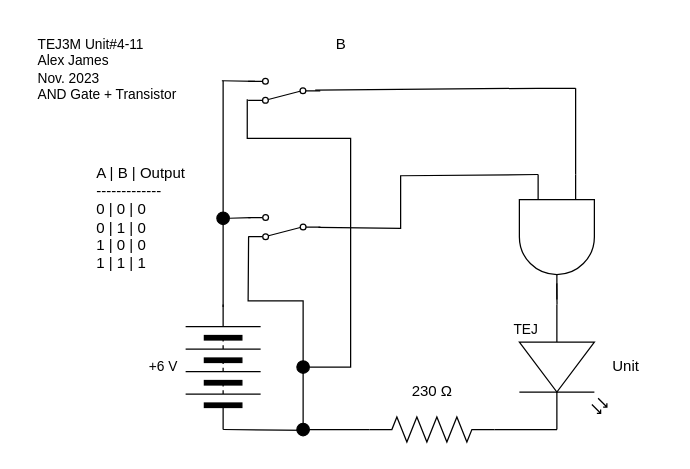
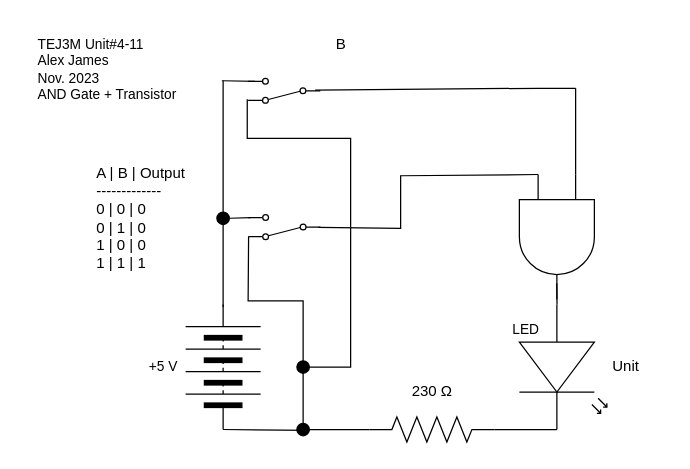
  <mxCell id="0" />
  <mxCell id="1" parent="0" />
  <mxCell id="2" style="edgeStyle=none;html=1;exitX=0;exitY=0.25;exitDx=0;exitDy=0;exitPerimeter=0;endArrow=none;endFill=0;rounded=0;" parent="1" source="24" edge="1"><mxGeometry relative="1" as="geometry"><mxPoint x="460" y="70" as="targetPoint" /><mxPoint x="430" y="139" as="sourcePoint" /></mxGeometry></mxCell>
  <mxCell id="3" style="edgeStyle=none;shape=connector;rounded=0;html=1;exitX=0.871;exitY=0.501;exitDx=0;exitDy=0;exitPerimeter=0;entryX=0;entryY=0.57;entryDx=0;entryDy=0;entryPerimeter=0;labelBackgroundColor=default;strokeColor=default;fontFamily=Helvetica;fontSize=11;fontColor=default;endArrow=none;endFill=0;" parent="1" source="24" target="7" edge="1"><mxGeometry relative="1" as="geometry"><mxPoint x="439.955" y="226.5" as="sourcePoint" /></mxGeometry></mxCell>
  <mxCell id="4" value="" style="pointerEvents=1;verticalLabelPosition=bottom;shadow=0;dashed=0;align=center;html=1;verticalAlign=top;shape=mxgraph.electrical.miscellaneous.batteryStack;rotation=-90;" parent="1" vertex="1"><mxGeometry x="128" y="263" width="100" height="60" as="geometry" /></mxCell>
  <mxCell id="5" style="edgeStyle=none;shape=connector;rounded=0;html=1;exitX=1;exitY=0.57;exitDx=0;exitDy=0;exitPerimeter=0;entryX=0;entryY=0.5;entryDx=0;entryDy=0;labelBackgroundColor=default;strokeColor=default;fontFamily=Helvetica;fontSize=11;fontColor=default;endArrow=none;endFill=0;startArrow=none;" parent="1" source="11" target="4" edge="1"><mxGeometry relative="1" as="geometry" /></mxCell>
  <mxCell id="6" style="edgeStyle=none;rounded=0;html=1;exitX=1;exitY=0.57;exitDx=0;exitDy=0;exitPerimeter=0;entryX=1;entryY=0.5;entryDx=0;entryDy=0;entryPerimeter=0;endArrow=none;endFill=0;" parent="1" source="7" target="28" edge="1"><mxGeometry relative="1" as="geometry" /></mxCell>
  <mxCell id="7" value="" style="verticalLabelPosition=bottom;shadow=0;dashed=0;align=center;html=1;verticalAlign=top;shape=mxgraph.electrical.opto_electronics.led_2;pointerEvents=1;rotation=90;" parent="1" vertex="1"><mxGeometry x="400" y="258" width="100" height="70" as="geometry" /></mxCell>
  <mxCell id="8" value="&lt;div style=&quot;text-align: left;&quot;&gt;&lt;span style=&quot;background-color: initial;&quot;&gt;TEJ3M Unit#4-11&lt;/span&gt;&lt;/div&gt;&lt;div style=&quot;text-align: left;&quot;&gt;&lt;span style=&quot;background-color: initial;&quot;&gt;Alex James&lt;/span&gt;&lt;/div&gt;&lt;div style=&quot;text-align: left;&quot;&gt;Nov. 2023&lt;/div&gt;&lt;div style=&quot;text-align: left;&quot;&gt;AND Gate + Transistor&lt;/div&gt;" style="text;html=1;align=center;verticalAlign=middle;resizable=0;points=[];autosize=1;strokeColor=none;fillColor=none;fontSize=11;fontFamily=Helvetica;fontColor=default;" parent="1" vertex="1"><mxGeometry x="20" y="20" width="130" height="70" as="geometry" /></mxCell>
- <mxCell id="9" value="+6 V" style="text;html=1;align=center;verticalAlign=middle;resizable=0;points=[];autosize=1;strokeColor=none;fillColor=none;fontSize=11;fontFamily=Helvetica;fontColor=default;" parent="1" vertex="1"><mxGeometry x="105" y="278" width="50" height="30" as="geometry" /></mxCell>
- <mxCell id="10" value="TEJ" style="text;html=1;align=center;verticalAlign=middle;resizable=0;points=[];autosize=1;strokeColor=none;fillColor=none;fontSize=11;fontFamily=Helvetica;fontColor=default;" parent="1" vertex="1"><mxGeometry x="400" y="248" width="40" height="30" as="geometry" /></mxCell>
+ <mxCell id="9" value="+5 V" style="text;html=1;align=center;verticalAlign=middle;resizable=0;points=[];autosize=1;strokeColor=none;fillColor=none;fontSize=11;fontFamily=Helvetica;fontColor=default;" parent="1" vertex="1"><mxGeometry x="105" y="278" width="50" height="30" as="geometry" /></mxCell>
+ <mxCell id="10" value="LED" style="text;html=1;align=center;verticalAlign=middle;resizable=0;points=[];autosize=1;strokeColor=none;fillColor=none;fontSize=11;fontFamily=Helvetica;fontColor=default;" parent="1" vertex="1"><mxGeometry x="400" y="248" width="40" height="30" as="geometry" /></mxCell>
  <mxCell id="11" value="" style="ellipse;whiteSpace=wrap;html=1;aspect=fixed;strokeColor=#030303;fillColor=#000000;" parent="1" vertex="1"><mxGeometry x="237" y="338" width="10" height="10" as="geometry" /></mxCell>
  <mxCell id="12" value="A | B | Output&lt;br&gt;-------------&lt;br&gt;0 | 0 | 0&lt;br&gt;0 | 1 | 0&lt;br&gt;1 | 0 | 0&lt;br&gt;1 | 1 | 1" style="text;html=1;align=left;verticalAlign=middle;resizable=0;points=[];autosize=1;strokeColor=none;fillColor=none;" parent="1" vertex="1"><mxGeometry x="75" y="124" width="90" height="100" as="geometry" /></mxCell>
  <mxCell id="13" value="Unit" style="text;html=1;align=center;verticalAlign=middle;resizable=0;points=[];autosize=1;strokeColor=none;fillColor=none;" parent="1" vertex="1"><mxGeometry x="470" y="278" width="60" height="30" as="geometry" /></mxCell>
  <mxCell id="14" style="edgeStyle=none;shape=connector;rounded=0;html=1;entryX=0.5;entryY=0;entryDx=0;entryDy=0;labelBackgroundColor=default;strokeColor=default;fontFamily=Helvetica;fontSize=11;fontColor=default;endArrow=none;endFill=0;exitX=0.996;exitY=0.124;exitDx=0;exitDy=0;exitPerimeter=0;" parent="1" source="15" target="11" edge="1"><mxGeometry relative="1" as="geometry"><mxPoint x="197" y="190" as="sourcePoint" /><Array as="points"><mxPoint x="198" y="240" /><mxPoint x="242" y="240" /></Array></mxGeometry></mxCell>
  <mxCell id="15" value="" style="shape=mxgraph.electrical.electro-mechanical.twoWaySwitch;aspect=fixed;elSwitchState=2;rotation=0;flipV=1;flipH=1;" parent="1" vertex="1"><mxGeometry x="198.15" y="171" width="57.7" height="20" as="geometry" /></mxCell>
  <mxCell id="16" value="" style="shape=mxgraph.electrical.electro-mechanical.twoWaySwitch;aspect=fixed;elSwitchState=2;rotation=0;flipV=1;flipH=1;" parent="1" vertex="1"><mxGeometry x="198" y="62" width="57.7" height="20" as="geometry" /></mxCell>
  <mxCell id="17" value="" style="edgeStyle=none;rounded=0;html=1;endArrow=none;endFill=0;startArrow=none;entryX=0.5;entryY=1;entryDx=0;entryDy=0;" parent="1" edge="1"><mxGeometry relative="1" as="geometry"><Array as="points" /><mxPoint x="178" y="245" as="sourcePoint" /><mxPoint x="178" y="64" as="targetPoint" /></mxGeometry></mxCell>
  <mxCell id="18" value="B" style="text;html=1;align=center;verticalAlign=middle;resizable=0;points=[];autosize=1;strokeColor=none;fillColor=none;" parent="1" vertex="1"><mxGeometry x="257" y="20" width="30" height="30" as="geometry" /></mxCell>
  <mxCell id="19" style="edgeStyle=none;html=1;entryX=0.07;entryY=0.523;entryDx=0;entryDy=0;entryPerimeter=0;rounded=0;endArrow=none;endFill=0;" parent="1" target="16" edge="1"><mxGeometry relative="1" as="geometry"><mxPoint x="270" y="100" as="targetPoint" /><mxPoint x="460" y="70" as="sourcePoint" /><Array as="points"><mxPoint x="430" y="70" /></Array></mxGeometry></mxCell>
  <mxCell id="20" style="edgeStyle=orthogonalEdgeStyle;html=1;exitX=1;exitY=0.5;exitDx=0;exitDy=0;entryX=1.012;entryY=0.164;entryDx=0;entryDy=0;entryPerimeter=0;endArrow=none;endFill=0;rounded=0;" edge="1" parent="1" source="21" target="16"><mxGeometry relative="1" as="geometry"><Array as="points"><mxPoint x="280" y="293" /><mxPoint x="280" y="110" /><mxPoint x="197" y="110" /></Array></mxGeometry></mxCell>
  <mxCell id="21" value="" style="ellipse;whiteSpace=wrap;html=1;aspect=fixed;strokeColor=#030303;fillColor=#000000;" parent="1" vertex="1"><mxGeometry x="237" y="288" width="10" height="10" as="geometry" /></mxCell>
  <mxCell id="22" style="edgeStyle=none;rounded=0;html=1;exitX=1;exitY=0.5;exitDx=0;exitDy=0;entryX=0.967;entryY=0.872;entryDx=0;entryDy=0;entryPerimeter=0;endArrow=none;endFill=0;" parent="1" source="23" target="15" edge="1"><mxGeometry relative="1" as="geometry" /></mxCell>
  <mxCell id="23" value="" style="ellipse;whiteSpace=wrap;html=1;aspect=fixed;strokeColor=#030303;fillColor=#000000;" parent="1" vertex="1"><mxGeometry x="173" y="169" width="10" height="10" as="geometry" /></mxCell>
  <mxCell id="24" value="" style="verticalLabelPosition=bottom;shadow=0;dashed=0;align=center;html=1;verticalAlign=top;shape=mxgraph.electrical.logic_gates.logic_gate;operation=and;rotation=90;" parent="1" vertex="1"><mxGeometry x="395" y="159" width="100" height="60" as="geometry" /></mxCell>
  <mxCell id="25" value="" style="edgeStyle=none;orthogonalLoop=1;jettySize=auto;html=1;rounded=0;endArrow=none;endFill=0;entryX=0.886;entryY=0.877;entryDx=0;entryDy=0;entryPerimeter=0;" parent="1" target="16" edge="1"><mxGeometry width="100" relative="1" as="geometry"><mxPoint x="177" y="64" as="sourcePoint" /><mxPoint x="206.846" y="64.38" as="targetPoint" /><Array as="points" /></mxGeometry></mxCell>
  <mxCell id="26" value="" style="edgeStyle=none;orthogonalLoop=1;jettySize=auto;html=1;rounded=0;endArrow=none;endFill=0;entryX=0;entryY=0.75;entryDx=0;entryDy=0;entryPerimeter=0;exitX=0.028;exitY=0.489;exitDx=0;exitDy=0;exitPerimeter=0;" parent="1" source="15" target="24" edge="1"><mxGeometry width="100" relative="1" as="geometry"><mxPoint x="300" y="140" as="sourcePoint" /><mxPoint x="400" y="140" as="targetPoint" /><Array as="points"><mxPoint x="320" y="182" /><mxPoint x="320" y="140" /></Array></mxGeometry></mxCell>
  <mxCell id="27" style="edgeStyle=none;rounded=0;html=1;exitX=0;exitY=0.5;exitDx=0;exitDy=0;exitPerimeter=0;entryX=1;entryY=0.5;entryDx=0;entryDy=0;endArrow=none;endFill=0;" parent="1" source="28" target="11" edge="1"><mxGeometry relative="1" as="geometry" /></mxCell>
  <mxCell id="28" value="" style="pointerEvents=1;verticalLabelPosition=bottom;shadow=0;dashed=0;align=center;html=1;verticalAlign=top;shape=mxgraph.electrical.resistors.resistor_2;" parent="1" vertex="1"><mxGeometry x="295" y="333" width="100" height="20" as="geometry" /></mxCell>
  <mxCell id="29" value="230&amp;nbsp;Ω" style="text;html=1;align=center;verticalAlign=middle;resizable=0;points=[];autosize=1;strokeColor=none;fillColor=none;" parent="1" vertex="1"><mxGeometry x="315" y="298" width="60" height="30" as="geometry" /></mxCell>
